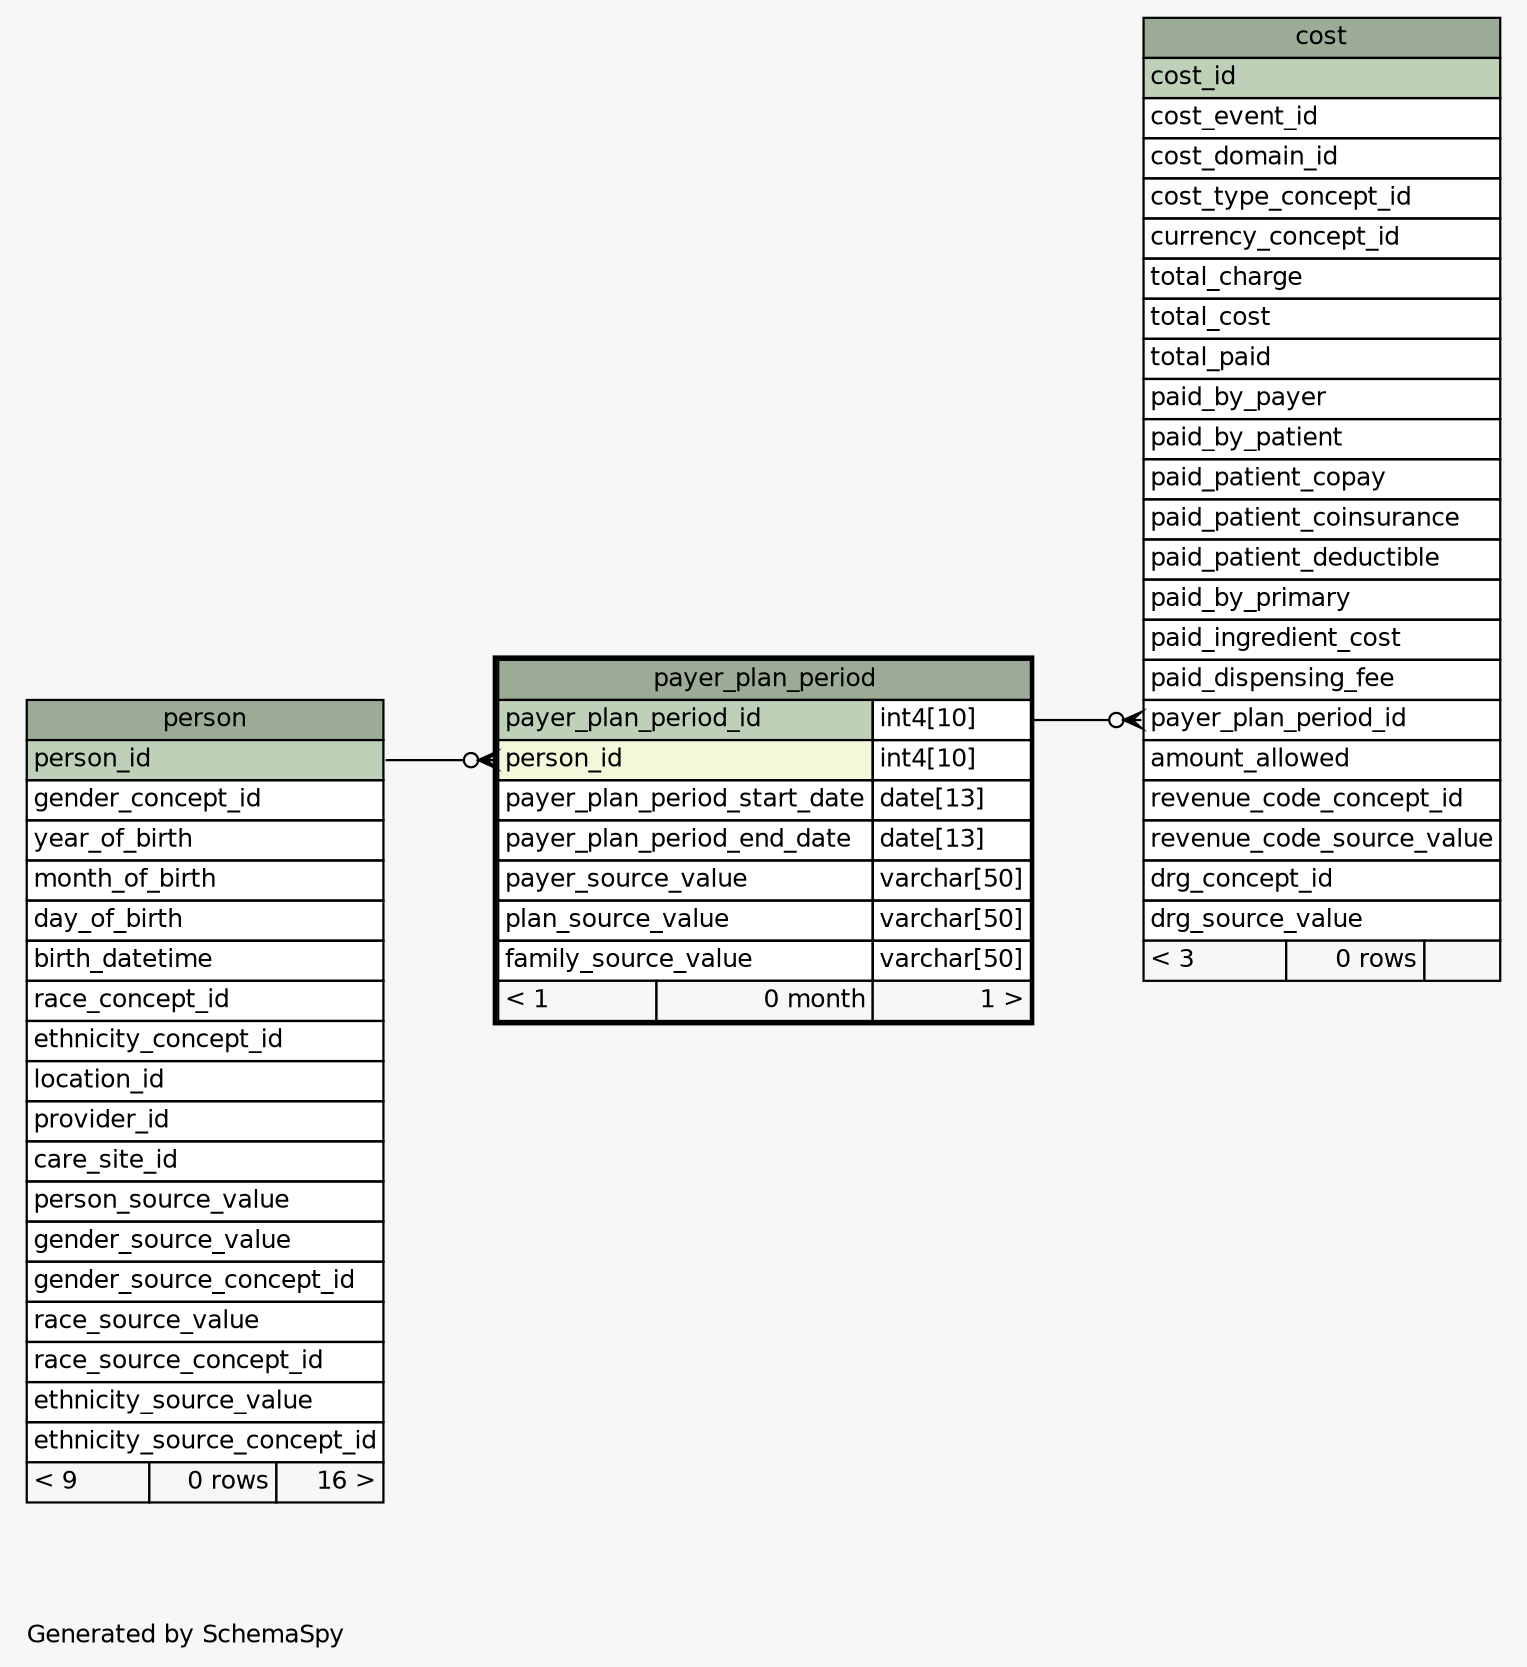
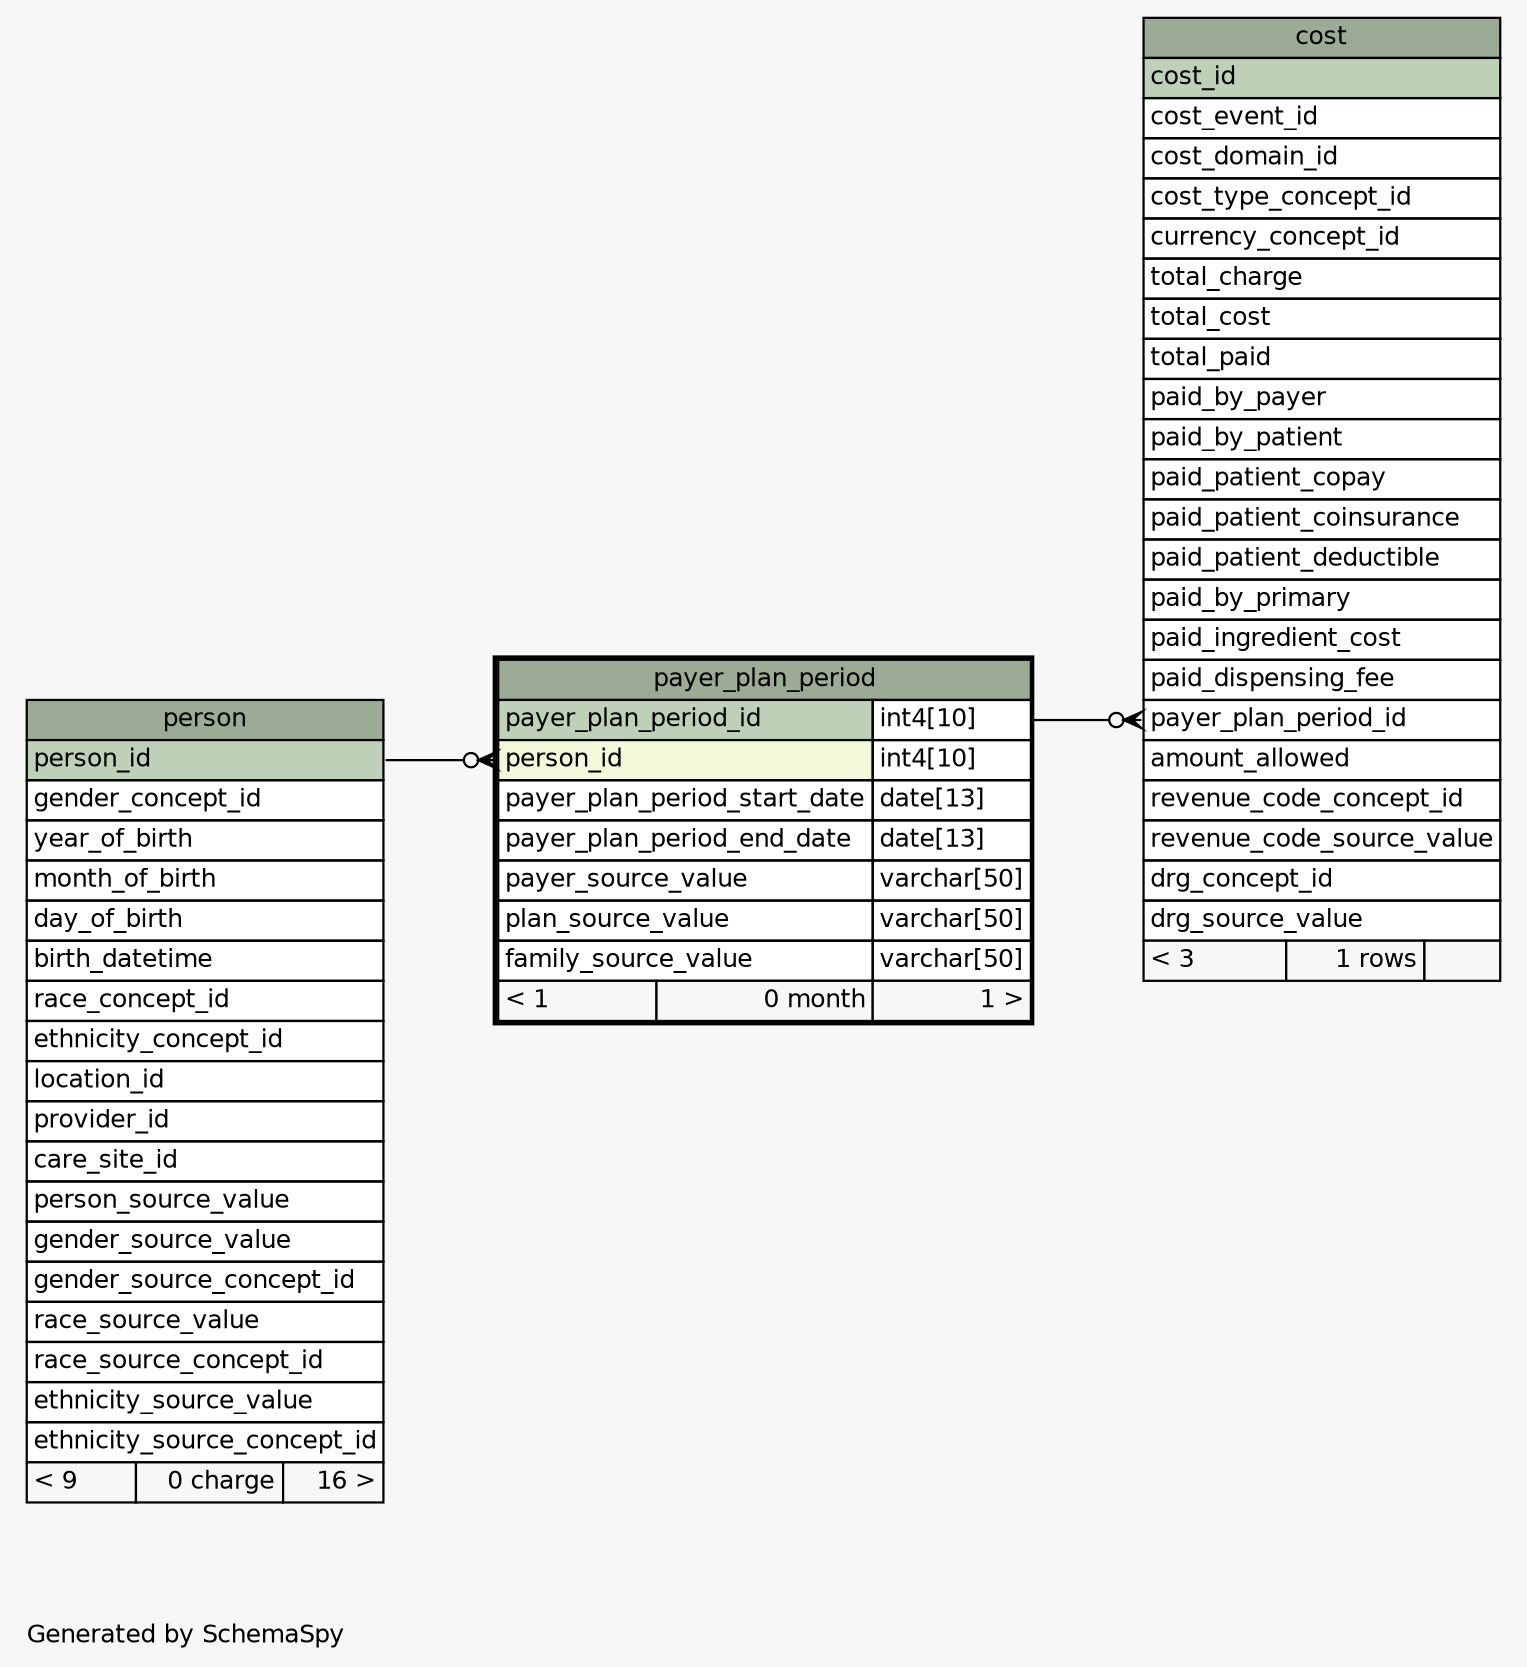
  digraph {
    bgcolor="#f7f7f7"
    fontname=Helvetica
    fontsize=11
    label="\nGenerated by SchemaSpy"
    labeljust=l
    nodesep=0.18
    rankdir=RL
    ranksep=0.46
    node [fontname=Helvetica fontsize=11 shape=plaintext]
    edge [arrowhead=none arrowsize=0.8 arrowtail=crowodot dir=back]
-   n1 [label=<     <TABLE BORDER="0" CELLBORDER="1" CELLSPACING="0" BGCOLOR="#ffffff">       <TR><TD COLSPAN="3" BGCOLOR="#9bab96" ALIGN="CENTER">cost</TD></TR>       <TR><TD PORT="cost_id" COLSPAN="3" BGCOLOR="#bed1b8" ALIGN="LEFT">cost_id</TD></TR>       <TR><TD PORT="cost_event_id" COLSPAN="3" ALIGN="LEFT">cost_event_id</TD></TR>       <TR><TD PORT="cost_domain_id" COLSPAN="3" ALIGN="LEFT">cost_domain_id</TD></TR>       <TR><TD PORT="cost_type_concept_id" COLSPAN="3" ALIGN="LEFT">cost_type_concept_id</TD></TR>       <TR><TD PORT="currency_concept_id" COLSPAN="3" ALIGN="LEFT">currency_concept_id</TD></TR>       <TR><TD PORT="total_charge" COLSPAN="3" ALIGN="LEFT">total_charge</TD></TR>       <TR><TD PORT="total_cost" COLSPAN="3" ALIGN="LEFT">total_cost</TD></TR>       <TR><TD PORT="total_paid" COLSPAN="3" ALIGN="LEFT">total_paid</TD></TR>       <TR><TD PORT="paid_by_payer" COLSPAN="3" ALIGN="LEFT">paid_by_payer</TD></TR>       <TR><TD PORT="paid_by_patient" COLSPAN="3" ALIGN="LEFT">paid_by_patient</TD></TR>       <TR><TD PORT="paid_patient_copay" COLSPAN="3" ALIGN="LEFT">paid_patient_copay</TD></TR>       <TR><TD PORT="paid_patient_coinsurance" COLSPAN="3" ALIGN="LEFT">paid_patient_coinsurance</TD></TR>       <TR><TD PORT="paid_patient_deductible" COLSPAN="3" ALIGN="LEFT">paid_patient_deductible</TD></TR>       <TR><TD PORT="paid_by_primary" COLSPAN="3" ALIGN="LEFT">paid_by_primary</TD></TR>       <TR><TD PORT="paid_ingredient_cost" COLSPAN="3" ALIGN="LEFT">paid_ingredient_cost</TD></TR>       <TR><TD PORT="paid_dispensing_fee" COLSPAN="3" ALIGN="LEFT">paid_dispensing_fee</TD></TR>       <TR><TD PORT="payer_plan_period_id" COLSPAN="3" ALIGN="LEFT">payer_plan_period_id</TD></TR>       <TR><TD PORT="amount_allowed" COLSPAN="3" ALIGN="LEFT">amount_allowed</TD></TR>       <TR><TD PORT="revenue_code_concept_id" COLSPAN="3" ALIGN="LEFT">revenue_code_concept_id</TD></TR>       <TR><TD PORT="revenue_code_source_value" COLSPAN="3" ALIGN="LEFT">revenue_code_source_value</TD></TR>       <TR><TD PORT="drg_concept_id" COLSPAN="3" ALIGN="LEFT">drg_concept_id</TD></TR>       <TR><TD PORT="drg_source_value" COLSPAN="3" ALIGN="LEFT">drg_source_value</TD></TR>       <TR><TD ALIGN="LEFT" BGCOLOR="#f7f7f7">&lt; 3</TD><TD ALIGN="RIGHT" BGCOLOR="#f7f7f7">0 rows</TD><TD ALIGN="RIGHT" BGCOLOR="#f7f7f7">  </TD></TR>     </TABLE>>]
+   n1 [label=<     <TABLE BORDER="0" CELLBORDER="1" CELLSPACING="0" BGCOLOR="#ffffff">       <TR><TD COLSPAN="3" BGCOLOR="#9bab96" ALIGN="CENTER">cost</TD></TR>       <TR><TD PORT="cost_id" COLSPAN="3" BGCOLOR="#bed1b8" ALIGN="LEFT">cost_id</TD></TR>       <TR><TD PORT="cost_event_id" COLSPAN="3" ALIGN="LEFT">cost_event_id</TD></TR>       <TR><TD PORT="cost_domain_id" COLSPAN="3" ALIGN="LEFT">cost_domain_id</TD></TR>       <TR><TD PORT="cost_type_concept_id" COLSPAN="3" ALIGN="LEFT">cost_type_concept_id</TD></TR>       <TR><TD PORT="currency_concept_id" COLSPAN="3" ALIGN="LEFT">currency_concept_id</TD></TR>       <TR><TD PORT="total_charge" COLSPAN="3" ALIGN="LEFT">total_charge</TD></TR>       <TR><TD PORT="total_cost" COLSPAN="3" ALIGN="LEFT">total_cost</TD></TR>       <TR><TD PORT="total_paid" COLSPAN="3" ALIGN="LEFT">total_paid</TD></TR>       <TR><TD PORT="paid_by_payer" COLSPAN="3" ALIGN="LEFT">paid_by_payer</TD></TR>       <TR><TD PORT="paid_by_patient" COLSPAN="3" ALIGN="LEFT">paid_by_patient</TD></TR>       <TR><TD PORT="paid_patient_copay" COLSPAN="3" ALIGN="LEFT">paid_patient_copay</TD></TR>       <TR><TD PORT="paid_patient_coinsurance" COLSPAN="3" ALIGN="LEFT">paid_patient_coinsurance</TD></TR>       <TR><TD PORT="paid_patient_deductible" COLSPAN="3" ALIGN="LEFT">paid_patient_deductible</TD></TR>       <TR><TD PORT="paid_by_primary" COLSPAN="3" ALIGN="LEFT">paid_by_primary</TD></TR>       <TR><TD PORT="paid_ingredient_cost" COLSPAN="3" ALIGN="LEFT">paid_ingredient_cost</TD></TR>       <TR><TD PORT="paid_dispensing_fee" COLSPAN="3" ALIGN="LEFT">paid_dispensing_fee</TD></TR>       <TR><TD PORT="payer_plan_period_id" COLSPAN="3" ALIGN="LEFT">payer_plan_period_id</TD></TR>       <TR><TD PORT="amount_allowed" COLSPAN="3" ALIGN="LEFT">amount_allowed</TD></TR>       <TR><TD PORT="revenue_code_concept_id" COLSPAN="3" ALIGN="LEFT">revenue_code_concept_id</TD></TR>       <TR><TD PORT="revenue_code_source_value" COLSPAN="3" ALIGN="LEFT">revenue_code_source_value</TD></TR>       <TR><TD PORT="drg_concept_id" COLSPAN="3" ALIGN="LEFT">drg_concept_id</TD></TR>       <TR><TD PORT="drg_source_value" COLSPAN="3" ALIGN="LEFT">drg_source_value</TD></TR>       <TR><TD ALIGN="LEFT" BGCOLOR="#f7f7f7">&lt; 3</TD><TD ALIGN="RIGHT" BGCOLOR="#f7f7f7">1 rows</TD><TD ALIGN="RIGHT" BGCOLOR="#f7f7f7">  </TD></TR>     </TABLE>>]
    n2 [label=<     <TABLE BORDER="2" CELLBORDER="1" CELLSPACING="0" BGCOLOR="#ffffff">       <TR><TD COLSPAN="3" BGCOLOR="#9bab96" ALIGN="CENTER">payer_plan_period</TD></TR>       <TR><TD PORT="payer_plan_period_id" COLSPAN="2" BGCOLOR="#bed1b8" ALIGN="LEFT">payer_plan_period_id</TD><TD PORT="payer_plan_period_id.type" ALIGN="LEFT">int4[10]</TD></TR>       <TR><TD PORT="person_id" COLSPAN="2" BGCOLOR="#f4f7da" ALIGN="LEFT">person_id</TD><TD PORT="person_id.type" ALIGN="LEFT">int4[10]</TD></TR>       <TR><TD PORT="payer_plan_period_start_date" COLSPAN="2" ALIGN="LEFT">payer_plan_period_start_date</TD><TD PORT="payer_plan_period_start_date.type" ALIGN="LEFT">date[13]</TD></TR>       <TR><TD PORT="payer_plan_period_end_date" COLSPAN="2" ALIGN="LEFT">payer_plan_period_end_date</TD><TD PORT="payer_plan_period_end_date.type" ALIGN="LEFT">date[13]</TD></TR>       <TR><TD PORT="payer_source_value" COLSPAN="2" ALIGN="LEFT">payer_source_value</TD><TD PORT="payer_source_value.type" ALIGN="LEFT">varchar[50]</TD></TR>       <TR><TD PORT="plan_source_value" COLSPAN="2" ALIGN="LEFT">plan_source_value</TD><TD PORT="plan_source_value.type" ALIGN="LEFT">varchar[50]</TD></TR>       <TR><TD PORT="family_source_value" COLSPAN="2" ALIGN="LEFT">family_source_value</TD><TD PORT="family_source_value.type" ALIGN="LEFT">varchar[50]</TD></TR>       <TR><TD ALIGN="LEFT" BGCOLOR="#f7f7f7">&lt; 1</TD><TD ALIGN="RIGHT" BGCOLOR="#f7f7f7">0 month</TD><TD ALIGN="RIGHT" BGCOLOR="#f7f7f7">1 &gt;</TD></TR>     </TABLE>>]
-   n3 [label=<     <TABLE BORDER="0" CELLBORDER="1" CELLSPACING="0" BGCOLOR="#ffffff">       <TR><TD COLSPAN="3" BGCOLOR="#9bab96" ALIGN="CENTER">person</TD></TR>       <TR><TD PORT="person_id" COLSPAN="3" BGCOLOR="#bed1b8" ALIGN="LEFT">person_id</TD></TR>       <TR><TD PORT="gender_concept_id" COLSPAN="3" ALIGN="LEFT">gender_concept_id</TD></TR>       <TR><TD PORT="year_of_birth" COLSPAN="3" ALIGN="LEFT">year_of_birth</TD></TR>       <TR><TD PORT="month_of_birth" COLSPAN="3" ALIGN="LEFT">month_of_birth</TD></TR>       <TR><TD PORT="day_of_birth" COLSPAN="3" ALIGN="LEFT">day_of_birth</TD></TR>       <TR><TD PORT="birth_datetime" COLSPAN="3" ALIGN="LEFT">birth_datetime</TD></TR>       <TR><TD PORT="race_concept_id" COLSPAN="3" ALIGN="LEFT">race_concept_id</TD></TR>       <TR><TD PORT="ethnicity_concept_id" COLSPAN="3" ALIGN="LEFT">ethnicity_concept_id</TD></TR>       <TR><TD PORT="location_id" COLSPAN="3" ALIGN="LEFT">location_id</TD></TR>       <TR><TD PORT="provider_id" COLSPAN="3" ALIGN="LEFT">provider_id</TD></TR>       <TR><TD PORT="care_site_id" COLSPAN="3" ALIGN="LEFT">care_site_id</TD></TR>       <TR><TD PORT="person_source_value" COLSPAN="3" ALIGN="LEFT">person_source_value</TD></TR>       <TR><TD PORT="gender_source_value" COLSPAN="3" ALIGN="LEFT">gender_source_value</TD></TR>       <TR><TD PORT="gender_source_concept_id" COLSPAN="3" ALIGN="LEFT">gender_source_concept_id</TD></TR>       <TR><TD PORT="race_source_value" COLSPAN="3" ALIGN="LEFT">race_source_value</TD></TR>       <TR><TD PORT="race_source_concept_id" COLSPAN="3" ALIGN="LEFT">race_source_concept_id</TD></TR>       <TR><TD PORT="ethnicity_source_value" COLSPAN="3" ALIGN="LEFT">ethnicity_source_value</TD></TR>       <TR><TD PORT="ethnicity_source_concept_id" COLSPAN="3" ALIGN="LEFT">ethnicity_source_concept_id</TD></TR>       <TR><TD ALIGN="LEFT" BGCOLOR="#f7f7f7">&lt; 9</TD><TD ALIGN="RIGHT" BGCOLOR="#f7f7f7">0 rows</TD><TD ALIGN="RIGHT" BGCOLOR="#f7f7f7">16 &gt;</TD></TR>     </TABLE>>]
+   n3 [label=<     <TABLE BORDER="0" CELLBORDER="1" CELLSPACING="0" BGCOLOR="#ffffff">       <TR><TD COLSPAN="3" BGCOLOR="#9bab96" ALIGN="CENTER">person</TD></TR>       <TR><TD PORT="person_id" COLSPAN="3" BGCOLOR="#bed1b8" ALIGN="LEFT">person_id</TD></TR>       <TR><TD PORT="gender_concept_id" COLSPAN="3" ALIGN="LEFT">gender_concept_id</TD></TR>       <TR><TD PORT="year_of_birth" COLSPAN="3" ALIGN="LEFT">year_of_birth</TD></TR>       <TR><TD PORT="month_of_birth" COLSPAN="3" ALIGN="LEFT">month_of_birth</TD></TR>       <TR><TD PORT="day_of_birth" COLSPAN="3" ALIGN="LEFT">day_of_birth</TD></TR>       <TR><TD PORT="birth_datetime" COLSPAN="3" ALIGN="LEFT">birth_datetime</TD></TR>       <TR><TD PORT="race_concept_id" COLSPAN="3" ALIGN="LEFT">race_concept_id</TD></TR>       <TR><TD PORT="ethnicity_concept_id" COLSPAN="3" ALIGN="LEFT">ethnicity_concept_id</TD></TR>       <TR><TD PORT="location_id" COLSPAN="3" ALIGN="LEFT">location_id</TD></TR>       <TR><TD PORT="provider_id" COLSPAN="3" ALIGN="LEFT">provider_id</TD></TR>       <TR><TD PORT="care_site_id" COLSPAN="3" ALIGN="LEFT">care_site_id</TD></TR>       <TR><TD PORT="person_source_value" COLSPAN="3" ALIGN="LEFT">person_source_value</TD></TR>       <TR><TD PORT="gender_source_value" COLSPAN="3" ALIGN="LEFT">gender_source_value</TD></TR>       <TR><TD PORT="gender_source_concept_id" COLSPAN="3" ALIGN="LEFT">gender_source_concept_id</TD></TR>       <TR><TD PORT="race_source_value" COLSPAN="3" ALIGN="LEFT">race_source_value</TD></TR>       <TR><TD PORT="race_source_concept_id" COLSPAN="3" ALIGN="LEFT">race_source_concept_id</TD></TR>       <TR><TD PORT="ethnicity_source_value" COLSPAN="3" ALIGN="LEFT">ethnicity_source_value</TD></TR>       <TR><TD PORT="ethnicity_source_concept_id" COLSPAN="3" ALIGN="LEFT">ethnicity_source_concept_id</TD></TR>       <TR><TD ALIGN="LEFT" BGCOLOR="#f7f7f7">&lt; 9</TD><TD ALIGN="RIGHT" BGCOLOR="#f7f7f7">0 charge</TD><TD ALIGN="RIGHT" BGCOLOR="#f7f7f7">16 &gt;</TD></TR>     </TABLE>>]
    n1 -> n2 [headport="payer_plan_period_id.type:e" tailport="payer_plan_period_id:w"]
    n2 -> n3 [headport="person_id:e" tailport="person_id:w"]
  }
